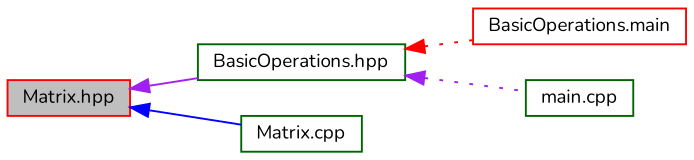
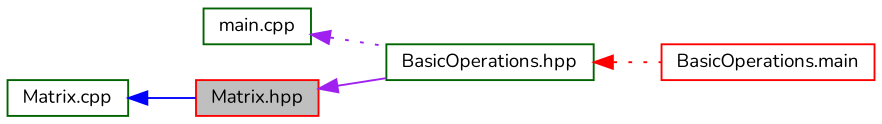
  digraph {
    fontname=Nunito
    rankdir=LR
    node [color=darkgreen fillcolor=white fontname=Nunito fontsize=10 shape=record style=filled]
    edge [color=purple dir=back fontname=Nunito fontsize=10 labelfontname=Helvetica labelfontsize=10 style=solid]
    n1 [color=red fillcolor=grey75 fontcolor=black height=0.2 label="Matrix.hpp" width=0.4]
    n2 [height=0.2 label="BasicOperations.hpp" width=0.4]
    n3 [height=0.2 label="Matrix.cpp" width=0.4]
    n4 [color=red height=0.2 label="BasicOperations.main" width=0.4]
    n5 [height=0.2 label="main.cpp" width=0.4]
    n1 -> n2
-   n1 -> n3 [color=blue]
+   n3 -> n1 [color=blue]
    n2 -> n4 [color=red style=dotted]
-   n2 -> n5 [style=dotted]
+   n5 -> n2 [style=dotted]
  }
